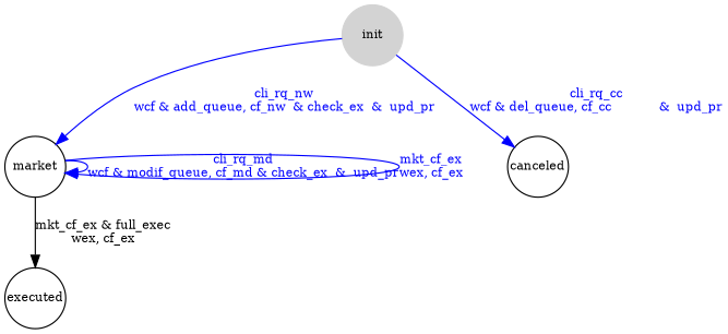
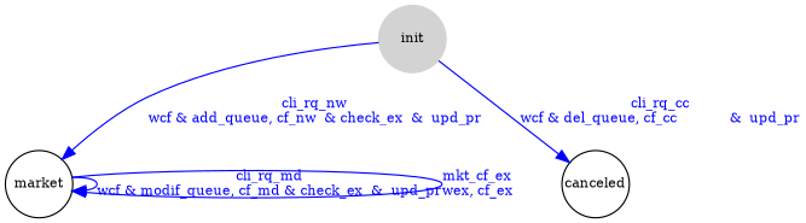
  digraph {
    node [fixedsize=true fontsize=10 shape=circle]
    edge [color=blue fixedsize=true fontcolor=blue fontsize=10]
    init [color=lightgrey style=filled width=0.7]
    market [width=0.7]
    canceled [width=0.7]
-   executed [width=0.7]
    init -> market [label="cli_rq_nw\nwcf & add_queue, cf_nw  & check_ex  &  upd_pr"]
    init -> canceled [label="cli_rq_cc\nwcf & del_queue, cf_cc             &  upd_pr"]
    market -> market [label="cli_rq_md\nwcf & modif_queue, cf_md & check_ex  &  upd_pr"]
    market -> market [label="mkt_cf_ex\nwex, cf_ex"]
-   market -> executed [color=black fontcolor=black label="mkt_cf_ex & full_exec\nwex, cf_ex"]
  }
